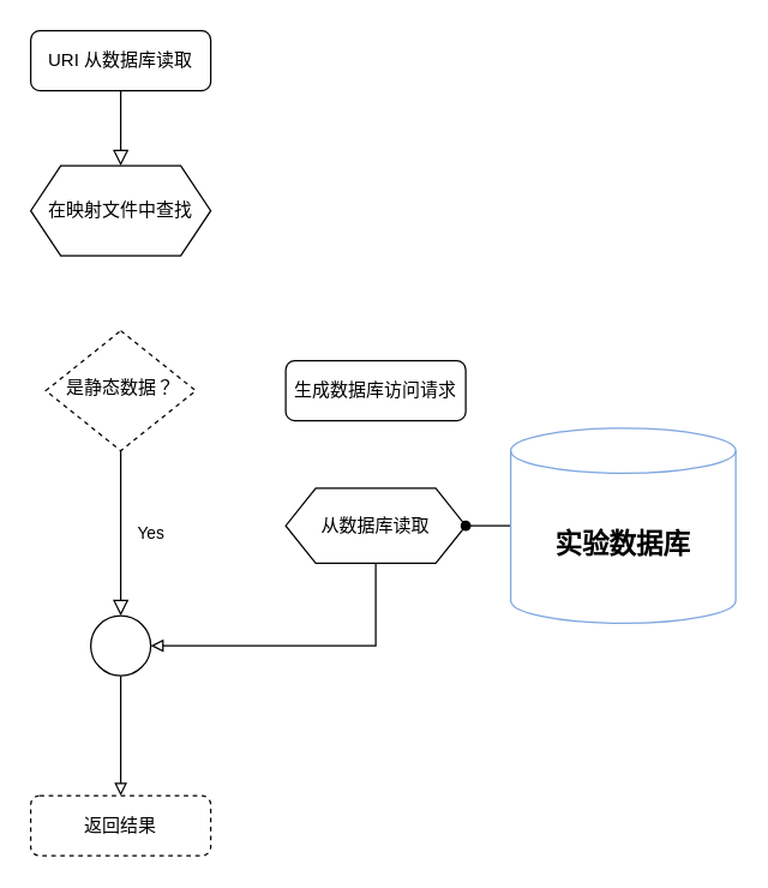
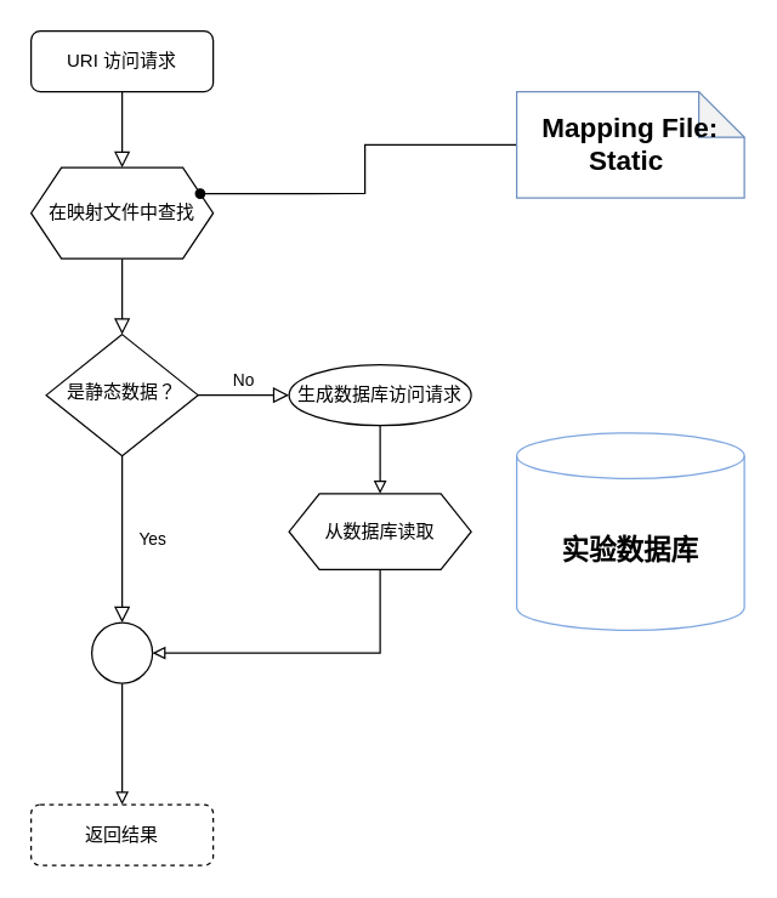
  <mxCell id="0" />
  <mxCell id="1" parent="0" />
- <mxCell id="3" value="URI 从数据库读取" style="rounded=1;whiteSpace=wrap;html=1;fontSize=12;glass=0;strokeWidth=1;shadow=0;" parent="1" vertex="1"><mxGeometry x="20" y="20" width="120" height="40" as="geometry" /></mxCell>
+ <mxCell id="2" value="" style="rounded=0;html=1;jettySize=auto;orthogonalLoop=1;fontSize=11;endArrow=block;endFill=0;endSize=8;strokeWidth=1;shadow=0;labelBackgroundColor=none;edgeStyle=orthogonalEdgeStyle;" parent="1" source="10" target="6" edge="1"><mxGeometry relative="1" as="geometry" /></mxCell>
+ <mxCell id="3" value="URI 访问请求" style="rounded=1;whiteSpace=wrap;html=1;fontSize=12;glass=0;strokeWidth=1;shadow=0;" parent="1" vertex="1"><mxGeometry x="20" y="20" width="120" height="40" as="geometry" /></mxCell>
  <mxCell id="4" value="Yes" style="rounded=0;html=1;jettySize=auto;orthogonalLoop=1;fontSize=11;endArrow=block;endFill=0;endSize=8;strokeWidth=1;shadow=0;labelBackgroundColor=none;edgeStyle=orthogonalEdgeStyle;entryX=0.5;entryY=0;entryDx=0;entryDy=0;" parent="1" source="6" target="15" edge="1"><mxGeometry y="20" relative="1" as="geometry"><mxPoint as="offset" /><mxPoint x="80" y="340" as="targetPoint" /></mxGeometry></mxCell>
- <mxCell id="6" value="是静态数据？" style="rhombus;whiteSpace=wrap;html=1;shadow=0;fontFamily=Helvetica;fontSize=12;align=center;strokeWidth=1;spacing=6;spacingTop=-4;dashed=1;" parent="1" vertex="1"><mxGeometry x="30" y="220" width="100" height="80" as="geometry" /></mxCell>
- <mxCell id="8" value="生成数据库访问请求" style="rounded=1;whiteSpace=wrap;html=1;fontSize=12;glass=0;strokeWidth=1;shadow=0;" parent="1" vertex="1"><mxGeometry x="190" y="240" width="120" height="40" as="geometry" /></mxCell>
+ <mxCell id="5" value="No" style="edgeStyle=orthogonalEdgeStyle;rounded=0;html=1;jettySize=auto;orthogonalLoop=1;fontSize=11;endArrow=block;endFill=0;endSize=8;strokeWidth=1;shadow=0;labelBackgroundColor=none;" parent="1" source="6" target="8" edge="1"><mxGeometry y="10" relative="1" as="geometry"><mxPoint as="offset" /></mxGeometry></mxCell>
+ <mxCell id="6" value="是静态数据？" style="rhombus;whiteSpace=wrap;html=1;shadow=0;fontFamily=Helvetica;fontSize=12;align=center;strokeWidth=1;spacing=6;spacingTop=-4;" parent="1" vertex="1"><mxGeometry x="30" y="220" width="100" height="80" as="geometry" /></mxCell>
+ <mxCell id="7" style="edgeStyle=orthogonalEdgeStyle;rounded=0;orthogonalLoop=1;jettySize=auto;html=1;exitX=0.5;exitY=1;exitDx=0;exitDy=0;entryX=0.5;entryY=0;entryDx=0;entryDy=0;endArrow=block;endFill=0;" edge="1" parent="1" source="8" target="19"><mxGeometry relative="1" as="geometry" /></mxCell>
+ <mxCell id="8" value="生成数据库访问请求" style="ellipse;whiteSpace=wrap;html=1;fontSize=12;glass=0;strokeWidth=1;shadow=0;" parent="1" vertex="1"><mxGeometry x="190" y="240" width="120" height="40" as="geometry" /></mxCell>
  <mxCell id="9" value="返回结果" style="rounded=1;whiteSpace=wrap;html=1;fontSize=12;glass=0;strokeWidth=1;shadow=0;dashed=1;" parent="1" vertex="1"><mxGeometry x="20" y="530" width="120" height="40" as="geometry" /></mxCell>
  <mxCell id="10" value="在映射文件中查找" style="shape=hexagon;perimeter=hexagonPerimeter2;whiteSpace=wrap;html=1;fixedSize=1;" vertex="1" parent="1"><mxGeometry x="20" y="110" width="120" height="60" as="geometry" /></mxCell>
  <mxCell id="11" value="" style="rounded=0;html=1;jettySize=auto;orthogonalLoop=1;fontSize=11;endArrow=block;endFill=0;endSize=8;strokeWidth=1;shadow=0;labelBackgroundColor=none;edgeStyle=orthogonalEdgeStyle;" edge="1" parent="1" source="3" target="10"><mxGeometry relative="1" as="geometry"><mxPoint x="80" y="60" as="sourcePoint" /><mxPoint x="80" y="220" as="targetPoint" /></mxGeometry></mxCell>
+ <mxCell id="12" style="edgeStyle=orthogonalEdgeStyle;rounded=0;orthogonalLoop=1;jettySize=auto;html=1;exitX=0;exitY=0.5;exitDx=0;exitDy=0;exitPerimeter=0;entryX=1;entryY=0.25;entryDx=0;entryDy=0;endArrow=oval;endFill=1;" edge="1" parent="1" source="13" target="10"><mxGeometry relative="1" as="geometry" /></mxCell>
+ <mxCell id="13" value="&lt;font style=&quot;font-size: 18px&quot;&gt;&lt;b&gt;Mapping File: Static&amp;nbsp;&lt;/b&gt;&lt;/font&gt;" style="shape=note;whiteSpace=wrap;html=1;backgroundOutline=1;darkOpacity=0.05;strokeColor=#6c8ebf;fillColor=none;" vertex="1" parent="1"><mxGeometry x="340" y="60" width="150" height="70" as="geometry" /></mxCell>
  <mxCell id="14" style="edgeStyle=orthogonalEdgeStyle;rounded=0;orthogonalLoop=1;jettySize=auto;html=1;exitX=0.5;exitY=1;exitDx=0;exitDy=0;entryX=0.5;entryY=0;entryDx=0;entryDy=0;endArrow=block;endFill=0;" edge="1" parent="1" source="15" target="9"><mxGeometry relative="1" as="geometry" /></mxCell>
  <mxCell id="15" value="" style="ellipse;whiteSpace=wrap;html=1;aspect=fixed;" vertex="1" parent="1"><mxGeometry x="60" y="410" width="40" height="40" as="geometry" /></mxCell>
- <mxCell id="16" style="edgeStyle=orthogonalEdgeStyle;rounded=0;orthogonalLoop=1;jettySize=auto;html=1;exitX=0;exitY=0.5;exitDx=0;exitDy=0;exitPerimeter=0;entryX=1;entryY=0.5;entryDx=0;entryDy=0;endArrow=oval;endFill=1;" edge="1" parent="1" source="17" target="19"><mxGeometry relative="1" as="geometry" /></mxCell>
  <mxCell id="17" value="&lt;font style=&quot;font-size: 18px&quot;&gt;&lt;b&gt;实验数据库&lt;/b&gt;&lt;/font&gt;" style="shape=cylinder3;whiteSpace=wrap;html=1;boundedLbl=1;backgroundOutline=1;size=15;fillColor=none;strokeColor=#7EA6E0;" vertex="1" parent="1"><mxGeometry x="340" y="285" width="150" height="130" as="geometry" /></mxCell>
  <mxCell id="18" style="edgeStyle=orthogonalEdgeStyle;rounded=0;orthogonalLoop=1;jettySize=auto;html=1;exitX=0.5;exitY=1;exitDx=0;exitDy=0;entryX=1;entryY=0.5;entryDx=0;entryDy=0;endArrow=block;endFill=0;" edge="1" parent="1" source="19" target="15"><mxGeometry relative="1" as="geometry" /></mxCell>
  <mxCell id="19" value="从数据库读取" style="shape=hexagon;perimeter=hexagonPerimeter2;whiteSpace=wrap;html=1;fixedSize=1;fillColor=none;" vertex="1" parent="1"><mxGeometry x="190" y="325" width="120" height="50" as="geometry" /></mxCell>
